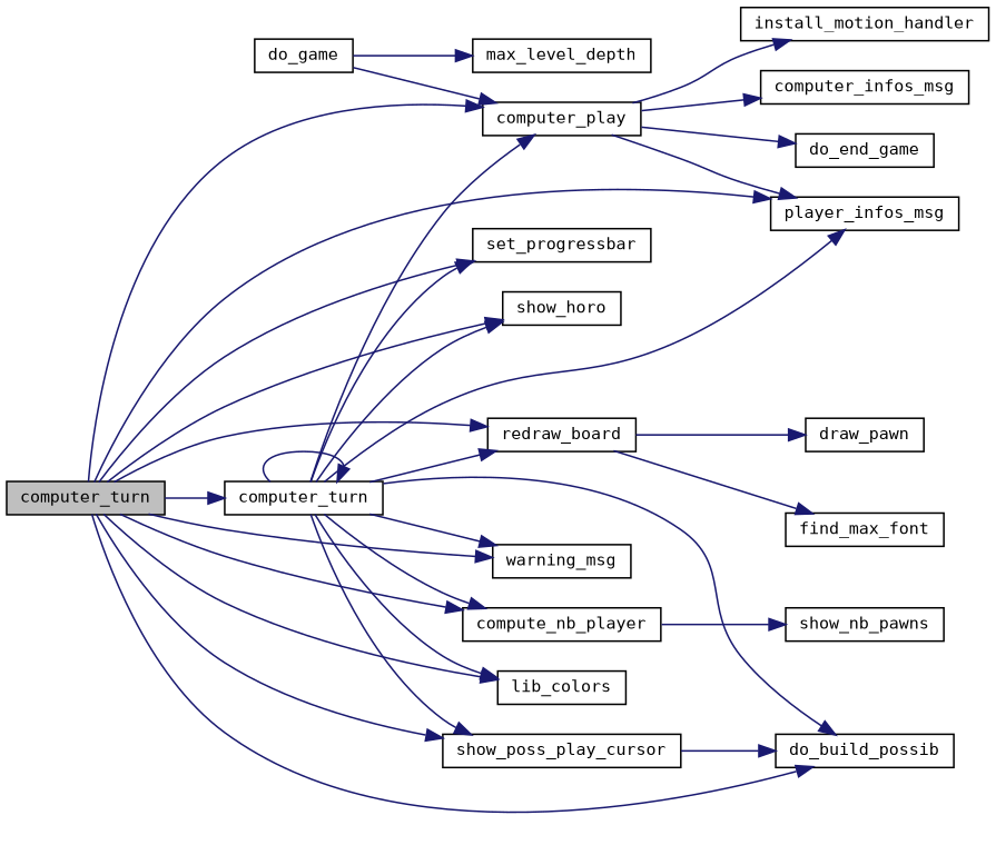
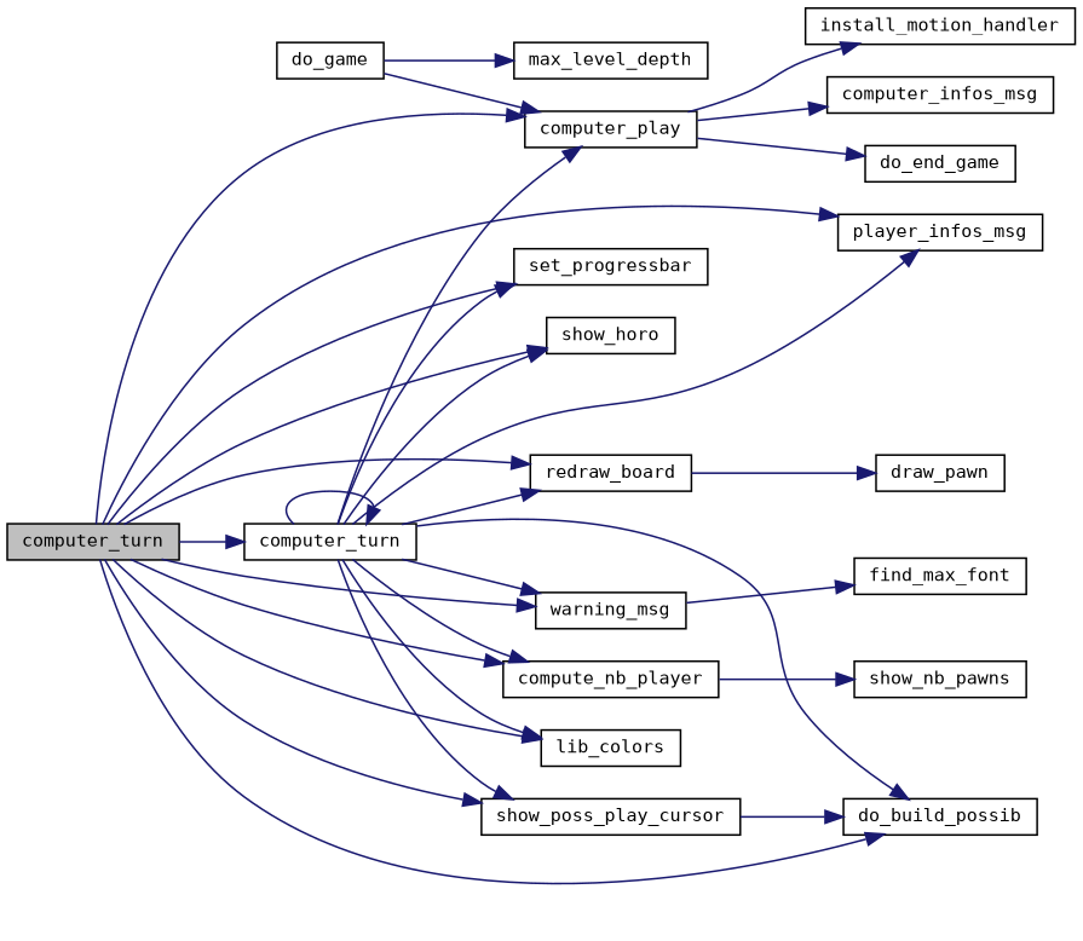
  digraph {
    fontname="DejaVu Sans Mono"
    rankdir=LR
    node [color=black fillcolor=white fontname="DejaVu Sans Mono" fontsize=10 shape=record style=filled]
    edge [color=midnightblue fontname="DejaVu Sans Mono" fontsize=10 labelfontname=Helvetica labelfontsize=10 style=solid]
    n1 [fillcolor=grey75 fontcolor=black height=0.2 label=computer_turn width=0.4]
    n2 [height=0.2 label=compute_nb_player width=0.4]
    n3 [height=0.2 label=computer_play width=0.4]
    n4 [height=0.2 label=player_infos_msg width=0.4]
    n5 [height=0.2 label=computer_turn width=0.4]
    n6 [height=0.2 label=do_build_possib width=0.4]
    n7 [height=0.2 label=lib_colors width=0.4]
    n8 [height=0.2 label=redraw_board width=0.4]
    n9 [height=0.2 label=set_progressbar width=0.4]
    n10 [height=0.2 label=show_horo width=0.4]
    n11 [height=0.2 label=show_poss_play_cursor width=0.4]
    n12 [height=0.2 label=warning_msg width=0.4]
    n13 [height=0.2 label=show_nb_pawns width=0.4]
    n14 [height=0.2 label=computer_infos_msg width=0.4]
    n15 [height=0.2 label=do_end_game width=0.4]
    n16 [height=0.2 label=install_motion_handler width=0.4]
    n17 [height=0.2 label=draw_pawn width=0.4]
    n18 [height=0.2 label=find_max_font width=0.4]
    n19 [height=0.2 label=do_game width=0.4]
    n20 [height=0.2 label=max_level_depth width=0.4]
    n1 -> n2
    n1 -> n3
    n1 -> n4
    n1 -> n5
    n1 -> n6
    n1 -> n7
    n1 -> n8
    n1 -> n9
    n1 -> n10
    n1 -> n11
    n1 -> n12
    n2 -> n13
-   n3 -> n4
    n3 -> n14
    n3 -> n15
    n3 -> n16
    n5 -> n2
    n5 -> n3
    n5 -> n4
    n5 -> n5
    n5 -> n6
    n5 -> n7
    n5 -> n8
    n5 -> n9
    n5 -> n10
    n5 -> n11
    n5 -> n12
    n8 -> n17
-   n8 -> n18
+   n12 -> n18
    n11 -> n6
    n19 -> n3
    n19 -> n20
  }
